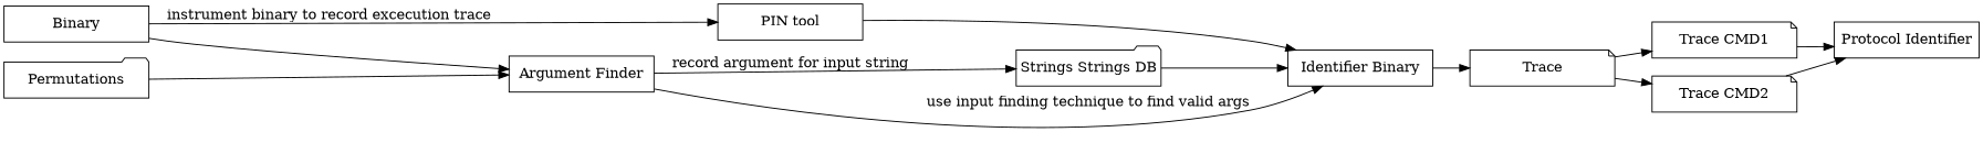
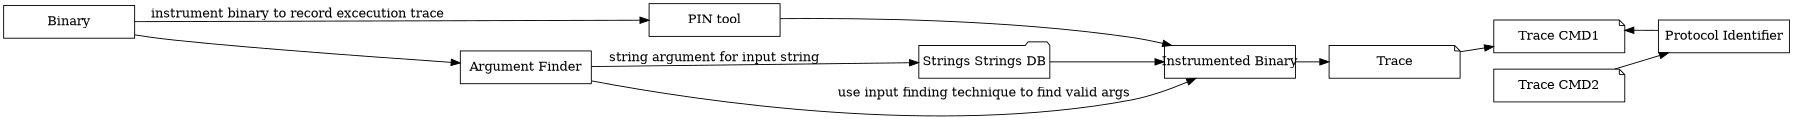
  digraph {
    rankdir=LR
    node [fixedsize=true shape=box]
    n1 [label="Strings Strings DB" shape=folder width=2]
-   n2 [label="Identifier Binary" width=2]
+   n2 [label="Instrumented Binary" width=2]
    n3 [label=Trace shape=note width=2]
    n4 [label="PIN tool" width=2]
    n5 [label=Binary width=2]
    n6 [label="Argument Finder" width=2]
-   n7 [label=Permutations shape=folder width=2]
    n8 [label="Trace CMD1" shape=note width=2]
    n9 [label="Trace CMD2" shape=note width=2]
    n10 [label="Protocol Identifier" width=2]
    n1 -> n2
    n2 -> n3
    n3 -> n8
-   n3 -> n9
    n4 -> n2
    n5 -> n4 [label="instrument binary to record excecution trace"]
    n5 -> n6
-   n6 -> n1 [label="record argument for input string"]
+   n6 -> n1 [label="string argument for input string"]
    n6 -> n2 [label="use input finding technique to find valid args"]
-   n7 -> n6
-   n8 -> n10
+   n10 -> n8
    n9 -> n10
  }
